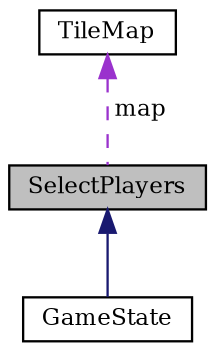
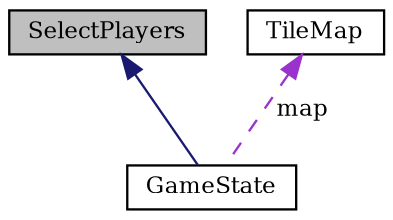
  digraph {
    fontname="DejaVu Serif"
    node [color=black fillcolor=white fontname="DejaVu Serif" fontsize=10 shape=record style=filled]
    edge [dir=back fontname="DejaVu Serif" fontsize=10 labelfontname=Helvetica labelfontsize=10]
    n1 [fillcolor=grey75 fontcolor=black height=0.2 label=SelectPlayers width=0.4]
    n2 [height=0.2 label=GameState width=0.4]
    n3 [height=0.2 label=TileMap width=0.4]
    n1 -> n2 [color=midnightblue style=solid]
-   n3 -> n1 [color=darkorchid3 label=" map" style=dashed]
+   n3 -> n2 [color=darkorchid3 label=" map" style=dashed]
  }
